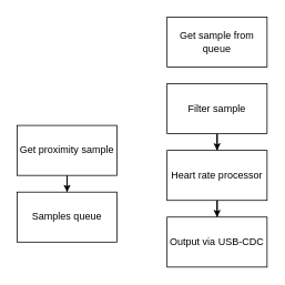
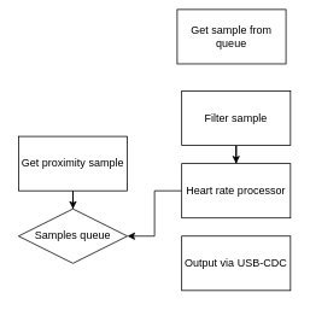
  <mxCell id="0" />
  <mxCell id="1" parent="0" />
  <mxCell id="2" value="" style="edgeStyle=orthogonalEdgeStyle;rounded=0;orthogonalLoop=1;jettySize=auto;html=1;" edge="1" parent="1" source="3" target="4"><mxGeometry relative="1" as="geometry" /></mxCell>
  <mxCell id="3" value="Get proximity sample" style="rounded=0;whiteSpace=wrap;html=1;" vertex="1" parent="1"><mxGeometry x="20" y="150" width="120" height="60" as="geometry" /></mxCell>
- <mxCell id="4" value="Samples queue" style="rounded=0;whiteSpace=wrap;html=1;" vertex="1" parent="1"><mxGeometry x="20" y="230" width="120" height="60" as="geometry" /></mxCell>
+ <mxCell id="4" value="Samples queue" style="rhombus;whiteSpace=wrap;html=1;" vertex="1" parent="1"><mxGeometry x="20" y="230" width="120" height="60" as="geometry" /></mxCell>
  <mxCell id="5" value="" style="edgeStyle=orthogonalEdgeStyle;rounded=0;orthogonalLoop=1;jettySize=auto;html=1;" edge="1" parent="1" source="6" target="8"><mxGeometry relative="1" as="geometry" /></mxCell>
  <mxCell id="6" value="Filter sample" style="rounded=0;whiteSpace=wrap;html=1;" vertex="1" parent="1"><mxGeometry x="200" y="100" width="120" height="60" as="geometry" /></mxCell>
- <mxCell id="7" value="" style="edgeStyle=orthogonalEdgeStyle;rounded=0;orthogonalLoop=1;jettySize=auto;html=1;" edge="1" parent="1" source="8" target="9"><mxGeometry relative="1" as="geometry" /></mxCell>
+ <mxCell id="7" value="" style="edgeStyle=orthogonalEdgeStyle;rounded=0;orthogonalLoop=1;jettySize=auto;html=1;" edge="1" parent="1" source="8" target="4"><mxGeometry relative="1" as="geometry" /></mxCell>
  <mxCell id="8" value="Heart rate processor" style="rounded=0;whiteSpace=wrap;html=1;" vertex="1" parent="1"><mxGeometry x="200" y="180" width="120" height="60" as="geometry" /></mxCell>
  <mxCell id="9" value="Output via USB-CDC" style="rounded=0;whiteSpace=wrap;html=1;" vertex="1" parent="1"><mxGeometry x="200" y="260" width="120" height="60" as="geometry" /></mxCell>
- <mxCell id="10" value="Get sample from queue" style="rounded=0;whiteSpace=wrap;html=1;" vertex="1" parent="1"><mxGeometry x="200" y="20" width="120" height="60" as="geometry" /></mxCell>
+ <mxCell id="10" value="Get sample from queue" style="rounded=0;whiteSpace=wrap;html=1;" vertex="1" parent="1"><mxGeometry x="195" y="10" width="120" height="60" as="geometry" /></mxCell>
